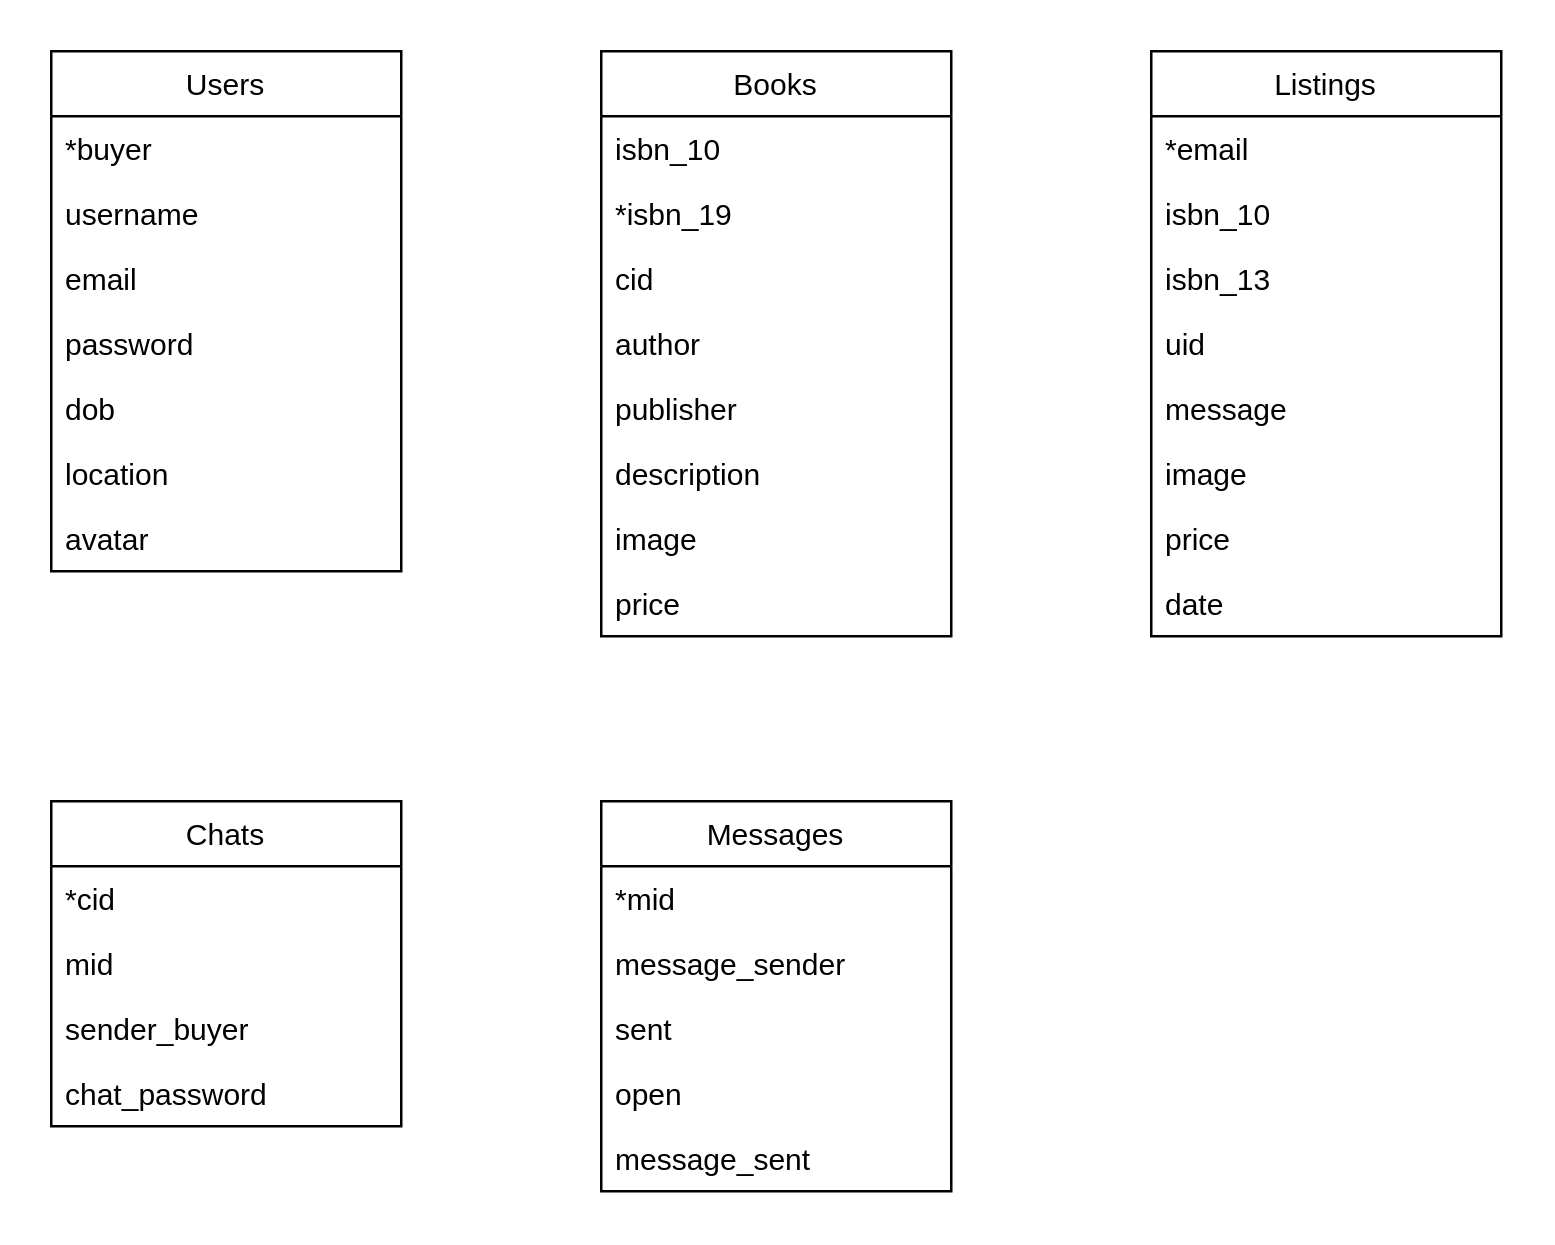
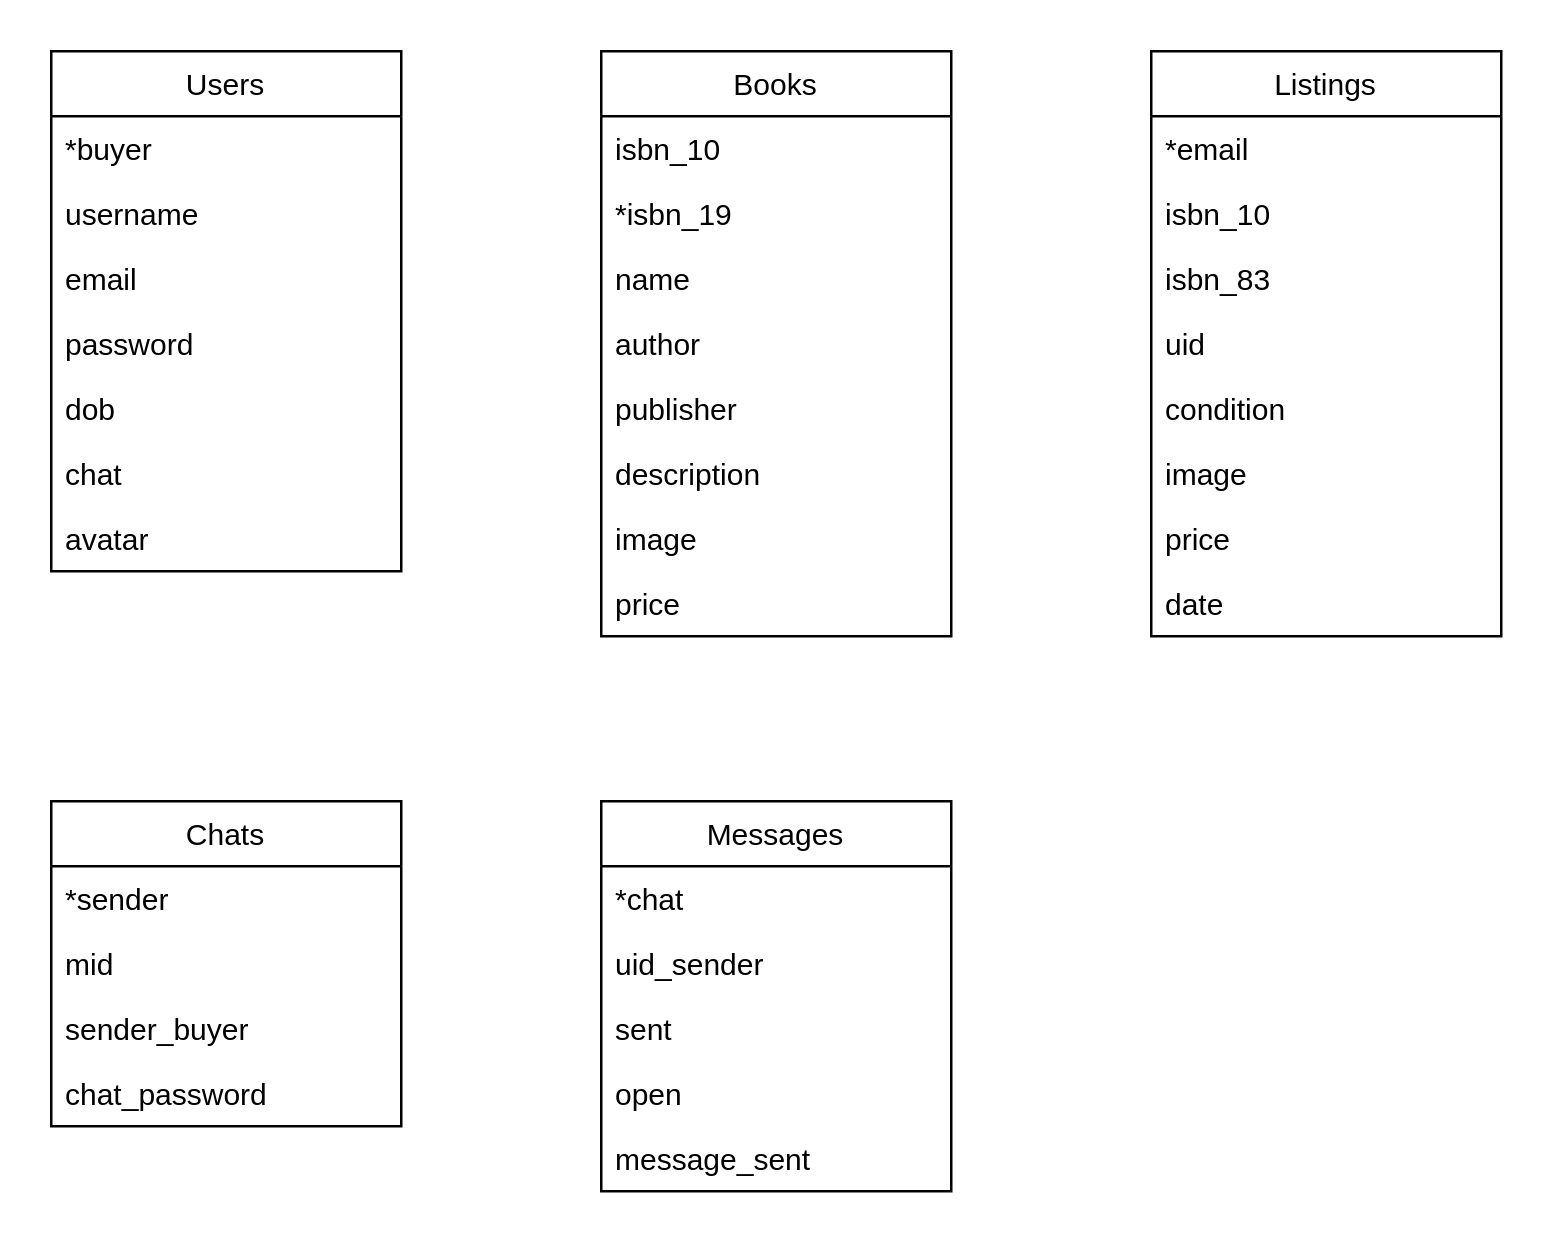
  <mxCell id="0" />
  <mxCell id="1" parent="0" />
  <mxCell id="2" value="Users" style="swimlane;fontStyle=0;childLayout=stackLayout;horizontal=1;startSize=26;fillColor=none;horizontalStack=0;resizeParent=1;resizeParentMax=0;resizeLast=0;collapsible=1;marginBottom=0;" vertex="1" parent="1"><mxGeometry x="20" y="20" width="140" height="208" as="geometry" /></mxCell>
  <mxCell id="3" value="*buyer" style="text;strokeColor=none;fillColor=none;align=left;verticalAlign=top;spacingLeft=4;spacingRight=4;overflow=hidden;rotatable=0;points=[[0,0.5],[1,0.5]];portConstraint=eastwest;" vertex="1" parent="2"><mxGeometry y="26" width="140" height="26" as="geometry" /></mxCell>
  <mxCell id="4" value="username" style="text;strokeColor=none;fillColor=none;align=left;verticalAlign=top;spacingLeft=4;spacingRight=4;overflow=hidden;rotatable=0;points=[[0,0.5],[1,0.5]];portConstraint=eastwest;" vertex="1" parent="2"><mxGeometry y="52" width="140" height="26" as="geometry" /></mxCell>
  <mxCell id="5" value="email" style="text;strokeColor=none;fillColor=none;align=left;verticalAlign=top;spacingLeft=4;spacingRight=4;overflow=hidden;rotatable=0;points=[[0,0.5],[1,0.5]];portConstraint=eastwest;" vertex="1" parent="2"><mxGeometry y="78" width="140" height="26" as="geometry" /></mxCell>
  <mxCell id="6" value="password" style="text;strokeColor=none;fillColor=none;align=left;verticalAlign=top;spacingLeft=4;spacingRight=4;overflow=hidden;rotatable=0;points=[[0,0.5],[1,0.5]];portConstraint=eastwest;" vertex="1" parent="2"><mxGeometry y="104" width="140" height="26" as="geometry" /></mxCell>
  <mxCell id="7" value="dob" style="text;strokeColor=none;fillColor=none;align=left;verticalAlign=top;spacingLeft=4;spacingRight=4;overflow=hidden;rotatable=0;points=[[0,0.5],[1,0.5]];portConstraint=eastwest;" vertex="1" parent="2"><mxGeometry y="130" width="140" height="26" as="geometry" /></mxCell>
- <mxCell id="8" value="location" style="text;strokeColor=none;fillColor=none;align=left;verticalAlign=top;spacingLeft=4;spacingRight=4;overflow=hidden;rotatable=0;points=[[0,0.5],[1,0.5]];portConstraint=eastwest;" vertex="1" parent="2"><mxGeometry y="156" width="140" height="26" as="geometry" /></mxCell>
+ <mxCell id="8" value="chat" style="text;strokeColor=none;fillColor=none;align=left;verticalAlign=top;spacingLeft=4;spacingRight=4;overflow=hidden;rotatable=0;points=[[0,0.5],[1,0.5]];portConstraint=eastwest;" vertex="1" parent="2"><mxGeometry y="156" width="140" height="26" as="geometry" /></mxCell>
  <mxCell id="9" value="avatar" style="text;strokeColor=none;fillColor=none;align=left;verticalAlign=top;spacingLeft=4;spacingRight=4;overflow=hidden;rotatable=0;points=[[0,0.5],[1,0.5]];portConstraint=eastwest;" vertex="1" parent="2"><mxGeometry y="182" width="140" height="26" as="geometry" /></mxCell>
  <mxCell id="10" value="Books" style="swimlane;fontStyle=0;childLayout=stackLayout;horizontal=1;startSize=26;fillColor=none;horizontalStack=0;resizeParent=1;resizeParentMax=0;resizeLast=0;collapsible=1;marginBottom=0;" vertex="1" parent="1"><mxGeometry x="240" y="20" width="140" height="234" as="geometry" /></mxCell>
  <mxCell id="11" value="isbn_10" style="text;strokeColor=none;fillColor=none;align=left;verticalAlign=top;spacingLeft=4;spacingRight=4;overflow=hidden;rotatable=0;points=[[0,0.5],[1,0.5]];portConstraint=eastwest;" vertex="1" parent="10"><mxGeometry y="26" width="140" height="26" as="geometry" /></mxCell>
  <mxCell id="12" value="*isbn_19" style="text;strokeColor=none;fillColor=none;align=left;verticalAlign=top;spacingLeft=4;spacingRight=4;overflow=hidden;rotatable=0;points=[[0,0.5],[1,0.5]];portConstraint=eastwest;" vertex="1" parent="10"><mxGeometry y="52" width="140" height="26" as="geometry" /></mxCell>
- <mxCell id="13" value="cid" style="text;strokeColor=none;fillColor=none;align=left;verticalAlign=top;spacingLeft=4;spacingRight=4;overflow=hidden;rotatable=0;points=[[0,0.5],[1,0.5]];portConstraint=eastwest;" vertex="1" parent="10"><mxGeometry y="78" width="140" height="26" as="geometry" /></mxCell>
+ <mxCell id="13" value="name" style="text;strokeColor=none;fillColor=none;align=left;verticalAlign=top;spacingLeft=4;spacingRight=4;overflow=hidden;rotatable=0;points=[[0,0.5],[1,0.5]];portConstraint=eastwest;" vertex="1" parent="10"><mxGeometry y="78" width="140" height="26" as="geometry" /></mxCell>
  <mxCell id="14" value="author" style="text;strokeColor=none;fillColor=none;align=left;verticalAlign=top;spacingLeft=4;spacingRight=4;overflow=hidden;rotatable=0;points=[[0,0.5],[1,0.5]];portConstraint=eastwest;" vertex="1" parent="10"><mxGeometry y="104" width="140" height="26" as="geometry" /></mxCell>
  <mxCell id="15" value="publisher" style="text;strokeColor=none;fillColor=none;align=left;verticalAlign=top;spacingLeft=4;spacingRight=4;overflow=hidden;rotatable=0;points=[[0,0.5],[1,0.5]];portConstraint=eastwest;" vertex="1" parent="10"><mxGeometry y="130" width="140" height="26" as="geometry" /></mxCell>
  <mxCell id="16" value="description" style="text;strokeColor=none;fillColor=none;align=left;verticalAlign=top;spacingLeft=4;spacingRight=4;overflow=hidden;rotatable=0;points=[[0,0.5],[1,0.5]];portConstraint=eastwest;" vertex="1" parent="10"><mxGeometry y="156" width="140" height="26" as="geometry" /></mxCell>
  <mxCell id="17" value="image" style="text;strokeColor=none;fillColor=none;align=left;verticalAlign=top;spacingLeft=4;spacingRight=4;overflow=hidden;rotatable=0;points=[[0,0.5],[1,0.5]];portConstraint=eastwest;" vertex="1" parent="10"><mxGeometry y="182" width="140" height="26" as="geometry" /></mxCell>
  <mxCell id="18" value="price" style="text;strokeColor=none;fillColor=none;align=left;verticalAlign=top;spacingLeft=4;spacingRight=4;overflow=hidden;rotatable=0;points=[[0,0.5],[1,0.5]];portConstraint=eastwest;" vertex="1" parent="10"><mxGeometry y="208" width="140" height="26" as="geometry" /></mxCell>
  <mxCell id="19" value="Listings" style="swimlane;fontStyle=0;childLayout=stackLayout;horizontal=1;startSize=26;fillColor=none;horizontalStack=0;resizeParent=1;resizeParentMax=0;resizeLast=0;collapsible=1;marginBottom=0;" vertex="1" parent="1"><mxGeometry x="460" y="20" width="140" height="234" as="geometry" /></mxCell>
  <mxCell id="20" value="*email" style="text;strokeColor=none;fillColor=none;align=left;verticalAlign=top;spacingLeft=4;spacingRight=4;overflow=hidden;rotatable=0;points=[[0,0.5],[1,0.5]];portConstraint=eastwest;" vertex="1" parent="19"><mxGeometry y="26" width="140" height="26" as="geometry" /></mxCell>
  <mxCell id="21" value="isbn_10" style="text;strokeColor=none;fillColor=none;align=left;verticalAlign=top;spacingLeft=4;spacingRight=4;overflow=hidden;rotatable=0;points=[[0,0.5],[1,0.5]];portConstraint=eastwest;" vertex="1" parent="19"><mxGeometry y="52" width="140" height="26" as="geometry" /></mxCell>
- <mxCell id="22" value="isbn_13" style="text;strokeColor=none;fillColor=none;align=left;verticalAlign=top;spacingLeft=4;spacingRight=4;overflow=hidden;rotatable=0;points=[[0,0.5],[1,0.5]];portConstraint=eastwest;" vertex="1" parent="19"><mxGeometry y="78" width="140" height="26" as="geometry" /></mxCell>
+ <mxCell id="22" value="isbn_83" style="text;strokeColor=none;fillColor=none;align=left;verticalAlign=top;spacingLeft=4;spacingRight=4;overflow=hidden;rotatable=0;points=[[0,0.5],[1,0.5]];portConstraint=eastwest;" vertex="1" parent="19"><mxGeometry y="78" width="140" height="26" as="geometry" /></mxCell>
  <mxCell id="23" value="uid" style="text;strokeColor=none;fillColor=none;align=left;verticalAlign=top;spacingLeft=4;spacingRight=4;overflow=hidden;rotatable=0;points=[[0,0.5],[1,0.5]];portConstraint=eastwest;" vertex="1" parent="19"><mxGeometry y="104" width="140" height="26" as="geometry" /></mxCell>
- <mxCell id="24" value="message" style="text;strokeColor=none;fillColor=none;align=left;verticalAlign=top;spacingLeft=4;spacingRight=4;overflow=hidden;rotatable=0;points=[[0,0.5],[1,0.5]];portConstraint=eastwest;" vertex="1" parent="19"><mxGeometry y="130" width="140" height="26" as="geometry" /></mxCell>
+ <mxCell id="24" value="condition" style="text;strokeColor=none;fillColor=none;align=left;verticalAlign=top;spacingLeft=4;spacingRight=4;overflow=hidden;rotatable=0;points=[[0,0.5],[1,0.5]];portConstraint=eastwest;" vertex="1" parent="19"><mxGeometry y="130" width="140" height="26" as="geometry" /></mxCell>
  <mxCell id="25" value="image" style="text;strokeColor=none;fillColor=none;align=left;verticalAlign=top;spacingLeft=4;spacingRight=4;overflow=hidden;rotatable=0;points=[[0,0.5],[1,0.5]];portConstraint=eastwest;" vertex="1" parent="19"><mxGeometry y="156" width="140" height="26" as="geometry" /></mxCell>
  <mxCell id="26" value="price" style="text;strokeColor=none;fillColor=none;align=left;verticalAlign=top;spacingLeft=4;spacingRight=4;overflow=hidden;rotatable=0;points=[[0,0.5],[1,0.5]];portConstraint=eastwest;" vertex="1" parent="19"><mxGeometry y="182" width="140" height="26" as="geometry" /></mxCell>
  <mxCell id="27" value="date" style="text;strokeColor=none;fillColor=none;align=left;verticalAlign=top;spacingLeft=4;spacingRight=4;overflow=hidden;rotatable=0;points=[[0,0.5],[1,0.5]];portConstraint=eastwest;" vertex="1" parent="19"><mxGeometry y="208" width="140" height="26" as="geometry" /></mxCell>
  <mxCell id="28" value="Chats" style="swimlane;fontStyle=0;childLayout=stackLayout;horizontal=1;startSize=26;fillColor=none;horizontalStack=0;resizeParent=1;resizeParentMax=0;resizeLast=0;collapsible=1;marginBottom=0;" vertex="1" parent="1"><mxGeometry x="20" y="320" width="140" height="130" as="geometry" /></mxCell>
- <mxCell id="29" value="*cid" style="text;strokeColor=none;fillColor=none;align=left;verticalAlign=top;spacingLeft=4;spacingRight=4;overflow=hidden;rotatable=0;points=[[0,0.5],[1,0.5]];portConstraint=eastwest;" vertex="1" parent="28"><mxGeometry y="26" width="140" height="26" as="geometry" /></mxCell>
+ <mxCell id="29" value="*sender" style="text;strokeColor=none;fillColor=none;align=left;verticalAlign=top;spacingLeft=4;spacingRight=4;overflow=hidden;rotatable=0;points=[[0,0.5],[1,0.5]];portConstraint=eastwest;" vertex="1" parent="28"><mxGeometry y="26" width="140" height="26" as="geometry" /></mxCell>
  <mxCell id="30" value="mid" style="text;strokeColor=none;fillColor=none;align=left;verticalAlign=top;spacingLeft=4;spacingRight=4;overflow=hidden;rotatable=0;points=[[0,0.5],[1,0.5]];portConstraint=eastwest;" vertex="1" parent="28"><mxGeometry y="52" width="140" height="26" as="geometry" /></mxCell>
  <mxCell id="31" value="sender_buyer" style="text;strokeColor=none;fillColor=none;align=left;verticalAlign=top;spacingLeft=4;spacingRight=4;overflow=hidden;rotatable=0;points=[[0,0.5],[1,0.5]];portConstraint=eastwest;" vertex="1" parent="28"><mxGeometry y="78" width="140" height="26" as="geometry" /></mxCell>
  <mxCell id="32" value="chat_password" style="text;strokeColor=none;fillColor=none;align=left;verticalAlign=top;spacingLeft=4;spacingRight=4;overflow=hidden;rotatable=0;points=[[0,0.5],[1,0.5]];portConstraint=eastwest;" vertex="1" parent="28"><mxGeometry y="104" width="140" height="26" as="geometry" /></mxCell>
  <mxCell id="33" value="Messages" style="swimlane;fontStyle=0;childLayout=stackLayout;horizontal=1;startSize=26;fillColor=none;horizontalStack=0;resizeParent=1;resizeParentMax=0;resizeLast=0;collapsible=1;marginBottom=0;" vertex="1" parent="1"><mxGeometry x="240" y="320" width="140" height="156" as="geometry" /></mxCell>
- <mxCell id="34" value="*mid" style="text;strokeColor=none;fillColor=none;align=left;verticalAlign=top;spacingLeft=4;spacingRight=4;overflow=hidden;rotatable=0;points=[[0,0.5],[1,0.5]];portConstraint=eastwest;" vertex="1" parent="33"><mxGeometry y="26" width="140" height="26" as="geometry" /></mxCell>
- <mxCell id="35" value="message_sender" style="text;strokeColor=none;fillColor=none;align=left;verticalAlign=top;spacingLeft=4;spacingRight=4;overflow=hidden;rotatable=0;points=[[0,0.5],[1,0.5]];portConstraint=eastwest;" vertex="1" parent="33"><mxGeometry y="52" width="140" height="26" as="geometry" /></mxCell>
+ <mxCell id="34" value="*chat" style="text;strokeColor=none;fillColor=none;align=left;verticalAlign=top;spacingLeft=4;spacingRight=4;overflow=hidden;rotatable=0;points=[[0,0.5],[1,0.5]];portConstraint=eastwest;" vertex="1" parent="33"><mxGeometry y="26" width="140" height="26" as="geometry" /></mxCell>
+ <mxCell id="35" value="uid_sender" style="text;strokeColor=none;fillColor=none;align=left;verticalAlign=top;spacingLeft=4;spacingRight=4;overflow=hidden;rotatable=0;points=[[0,0.5],[1,0.5]];portConstraint=eastwest;" vertex="1" parent="33"><mxGeometry y="52" width="140" height="26" as="geometry" /></mxCell>
  <mxCell id="36" value="sent" style="text;strokeColor=none;fillColor=none;align=left;verticalAlign=top;spacingLeft=4;spacingRight=4;overflow=hidden;rotatable=0;points=[[0,0.5],[1,0.5]];portConstraint=eastwest;" vertex="1" parent="33"><mxGeometry y="78" width="140" height="26" as="geometry" /></mxCell>
  <mxCell id="37" value="open" style="text;strokeColor=none;fillColor=none;align=left;verticalAlign=top;spacingLeft=4;spacingRight=4;overflow=hidden;rotatable=0;points=[[0,0.5],[1,0.5]];portConstraint=eastwest;" vertex="1" parent="33"><mxGeometry y="104" width="140" height="26" as="geometry" /></mxCell>
  <mxCell id="38" value="message_sent" style="text;strokeColor=none;fillColor=none;align=left;verticalAlign=top;spacingLeft=4;spacingRight=4;overflow=hidden;rotatable=0;points=[[0,0.5],[1,0.5]];portConstraint=eastwest;" vertex="1" parent="33"><mxGeometry y="130" width="140" height="26" as="geometry" /></mxCell>
